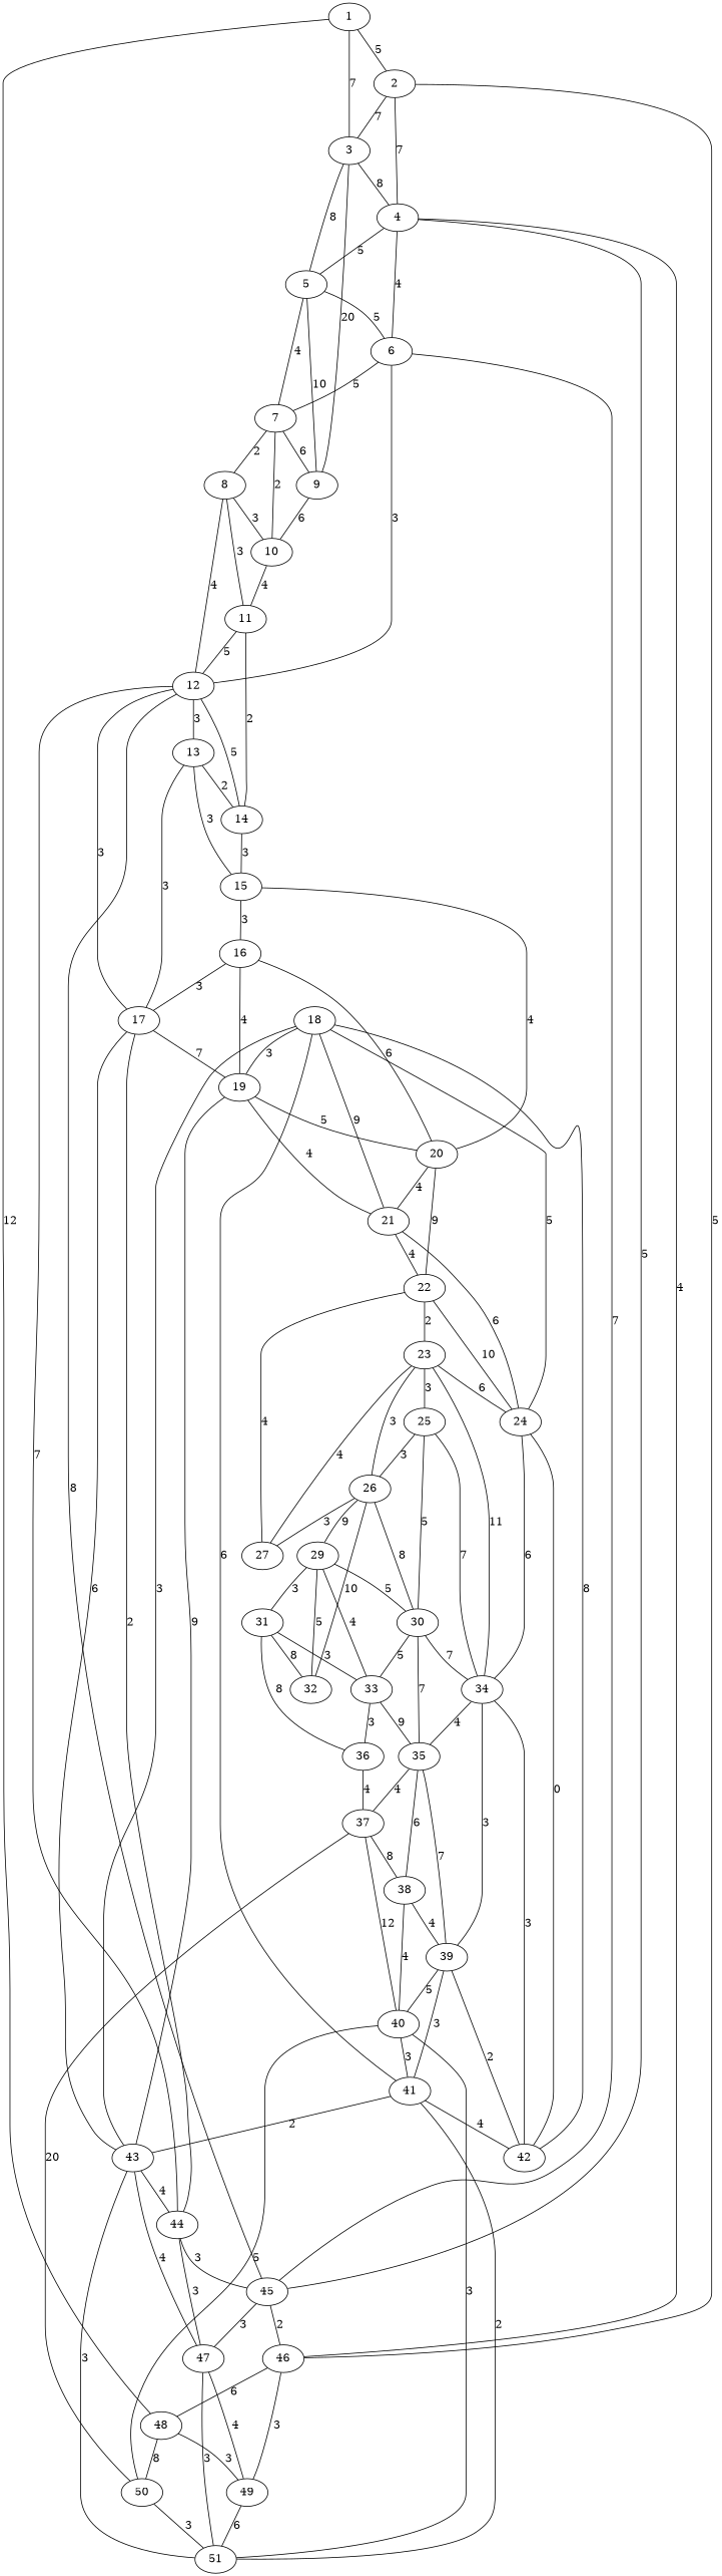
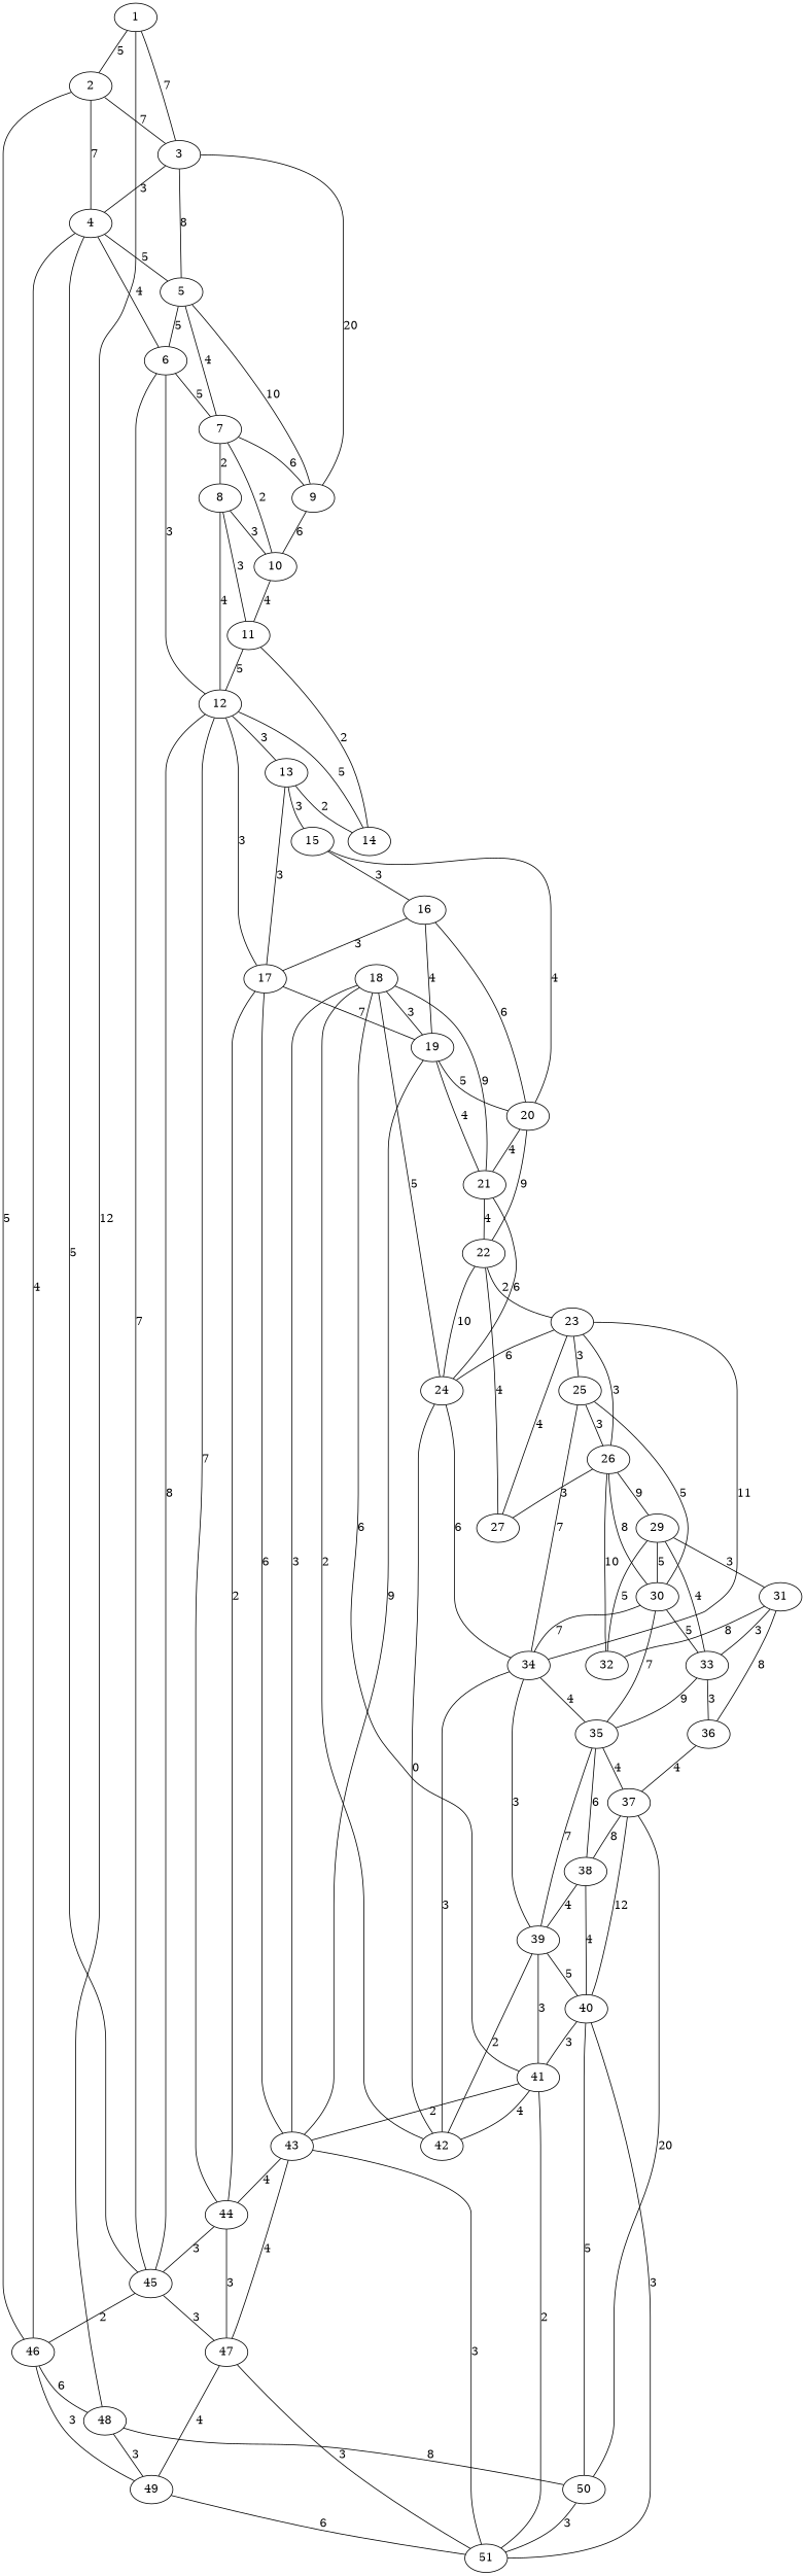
  graph {
    1
    2
    3
    48
    4
    46
    5
    9
    50
    49
    6
    45
    7
    10
    51
    12
    47
    8
    11
    14
    13
    17
    44
    15
    19
    43
    16
    20
    21
    22
    24
    23
    27
    18
    41
    42
    34
    35
    39
    25
    26
    30
    29
    32
    33
    31
    37
    38
    40
    36
    1 -- 2 [label=5]
    1 -- 3 [label=7]
    1 -- 48 [label=12]
    2 -- 3 [label=7]
    2 -- 4 [label=7]
    2 -- 46 [label=5]
-   3 -- 4 [label=8]
+   3 -- 4 [label=3]
    3 -- 5 [label=8]
    3 -- 9 [label=20]
    48 -- 50 [label=8]
    48 -- 49 [label=3]
    4 -- 46 [label=4]
    4 -- 5 [label=5]
    4 -- 6 [label=4]
    4 -- 45 [label=5]
    46 -- 48 [label=6]
    46 -- 49 [label=3]
    5 -- 9 [label=10]
    5 -- 6 [label=5]
    5 -- 7 [label=4]
    9 -- 10 [label=6]
    50 -- 51 [label=3]
    49 -- 51 [label=6]
    6 -- 45 [label=7]
    6 -- 7 [label=5]
    6 -- 12 [label=3]
    45 -- 46 [label=2]
    45 -- 47 [label=3]
    7 -- 9 [label=6]
    7 -- 10 [label=2]
    7 -- 8 [label=2]
    10 -- 11 [label=4]
    12 -- 45 [label=8]
    12 -- 14 [label=5]
    12 -- 13 [label=3]
    12 -- 17 [label=3]
    12 -- 44 [label=7]
    47 -- 49 [label=4]
    47 -- 51 [label=3]
    8 -- 10 [label=3]
    8 -- 12 [label=4]
    8 -- 11 [label=3]
    11 -- 12 [label=5]
    11 -- 14 [label=2]
-   14 -- 15 [label=3]
    13 -- 14 [label=2]
    13 -- 17 [label=3]
    13 -- 15 [label=3]
    17 -- 44 [label=2]
    17 -- 19 [label=7]
    17 -- 43 [label=6]
    44 -- 45 [label=3]
    44 -- 47 [label=3]
    15 -- 16 [label=3]
    15 -- 20 [label=4]
    19 -- 43 [label=9]
    19 -- 20 [label=5]
    19 -- 21 [label=4]
    43 -- 51 [label=3]
    43 -- 47 [label=4]
    43 -- 44 [label=4]
    16 -- 17 [label=3]
    16 -- 19 [label=4]
    16 -- 20 [label=6]
    20 -- 21 [label=4]
    20 -- 22 [label=9]
    21 -- 22 [label=4]
    21 -- 24 [label=6]
    22 -- 24 [label=10]
    22 -- 23 [label=2]
    22 -- 27 [label=4]
    24 -- 42 [label=0]
    24 -- 34 [label=6]
    23 -- 24 [label=6]
    23 -- 27 [label=4]
    23 -- 34 [label=11]
    23 -- 25 [label=3]
    23 -- 26 [label=3]
    18 -- 19 [label=3]
    18 -- 43 [label=3]
    18 -- 21 [label=9]
    18 -- 24 [label=5]
    18 -- 41 [label=6]
-   18 -- 42 [label=8]
+   18 -- 42 [label=2]
    41 -- 51 [label=2]
    41 -- 43 [label=2]
    41 -- 42 [label=4]
    34 -- 42 [label=3]
    34 -- 35 [label=4]
    34 -- 39 [label=3]
    35 -- 39 [label=7]
    35 -- 37 [label=4]
    35 -- 38 [label=6]
    39 -- 41 [label=3]
    39 -- 42 [label=2]
    39 -- 40 [label=5]
    25 -- 34 [label=7]
    25 -- 26 [label=3]
    25 -- 30 [label=5]
    26 -- 27 [label=3]
    26 -- 30 [label=8]
    26 -- 29 [label=9]
    26 -- 32 [label=10]
    30 -- 34 [label=7]
    30 -- 35 [label=7]
    30 -- 33 [label=5]
    29 -- 30 [label=5]
    29 -- 32 [label=5]
    29 -- 33 [label=4]
    29 -- 31 [label=3]
    33 -- 35 [label=9]
    33 -- 36 [label=3]
    31 -- 32 [label=8]
    31 -- 33 [label=3]
    31 -- 36 [label=8]
    37 -- 50 [label=20]
    37 -- 38 [label=8]
    37 -- 40 [label=12]
    38 -- 39 [label=4]
    38 -- 40 [label=4]
    40 -- 50 [label=5]
    40 -- 51 [label=3]
    40 -- 41 [label=3]
    36 -- 37 [label=4]
  }
